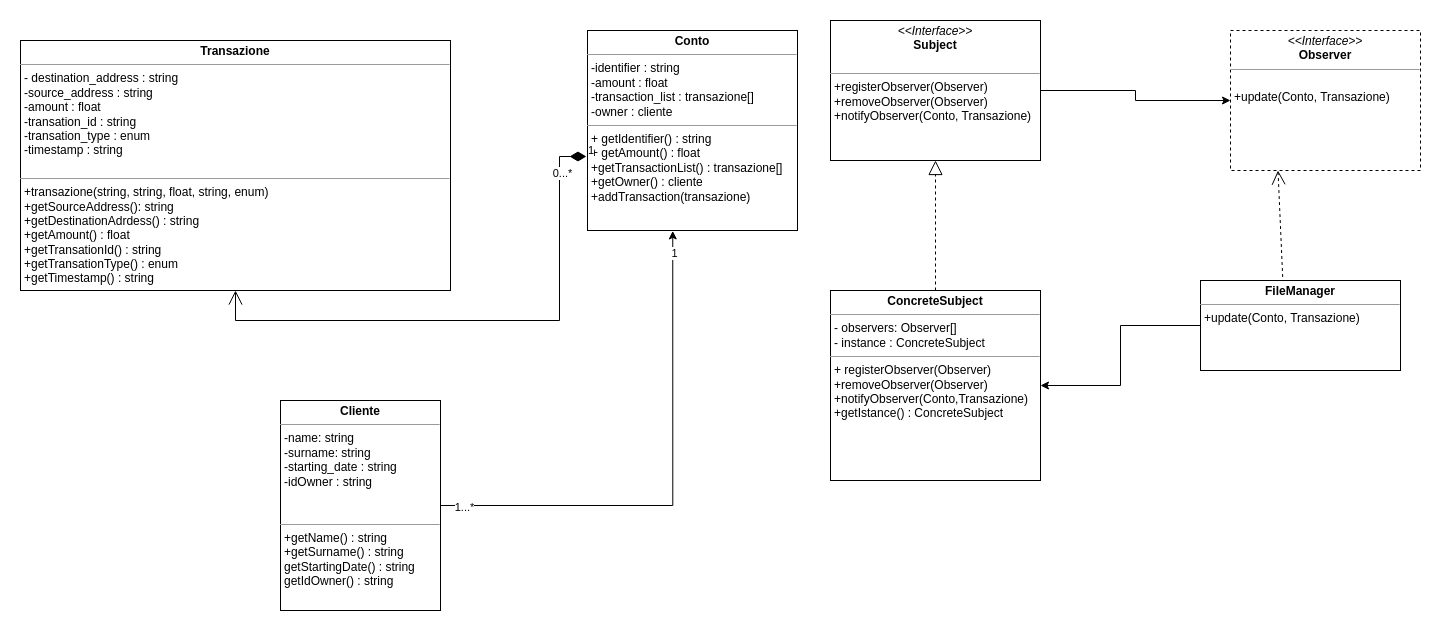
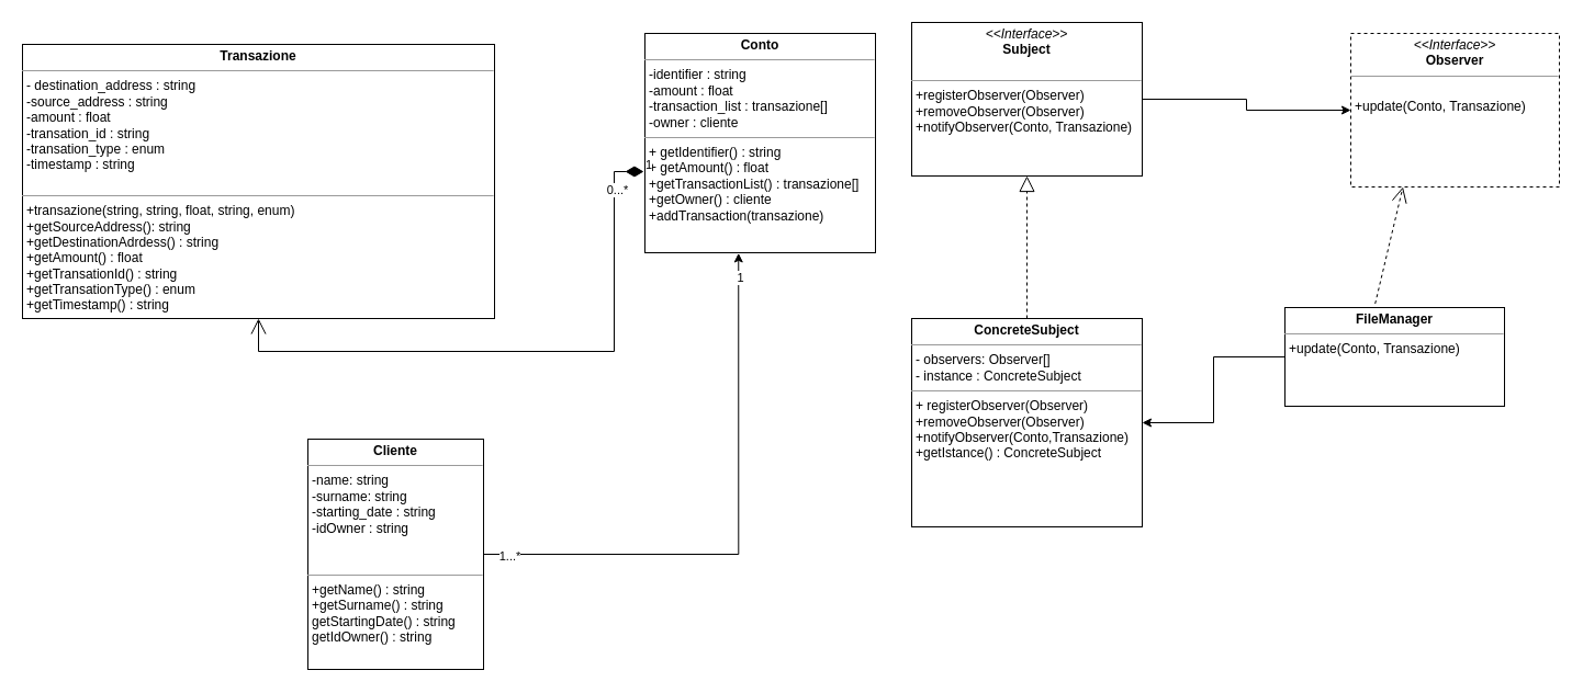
  <mxCell id="0" />
  <mxCell id="1" parent="0" />
  <mxCell id="2" value="&lt;p style=&quot;margin:0px;margin-top:4px;text-align:center;&quot;&gt;&lt;b&gt;Transazione&lt;/b&gt;&lt;/p&gt;&lt;hr size=&quot;1&quot;&gt;&lt;p style=&quot;margin:0px;margin-left:4px;&quot;&gt;- destination_address : string&lt;/p&gt;&lt;p style=&quot;margin:0px;margin-left:4px;&quot;&gt;-source_address : string&lt;/p&gt;&lt;p style=&quot;margin:0px;margin-left:4px;&quot;&gt;-amount : float&lt;/p&gt;&lt;p style=&quot;margin:0px;margin-left:4px;&quot;&gt;-transation_id : string&lt;/p&gt;&lt;p style=&quot;margin:0px;margin-left:4px;&quot;&gt;-transation_type : enum&lt;/p&gt;&lt;p style=&quot;margin:0px;margin-left:4px;&quot;&gt;-timestamp : string&lt;/p&gt;&lt;p style=&quot;margin:0px;margin-left:4px;&quot;&gt;&lt;br&gt;&lt;/p&gt;&lt;hr size=&quot;1&quot;&gt;&lt;p style=&quot;margin:0px;margin-left:4px;&quot;&gt;+transazione(string, string, float, string, enum)&lt;/p&gt;&lt;p style=&quot;margin:0px;margin-left:4px;&quot;&gt;+getSourceAddress(): string&lt;/p&gt;&lt;p style=&quot;margin:0px;margin-left:4px;&quot;&gt;+getDestinationAdrdess() : string&lt;/p&gt;&lt;p style=&quot;margin:0px;margin-left:4px;&quot;&gt;+getAmount() : float&lt;/p&gt;&lt;p style=&quot;margin:0px;margin-left:4px;&quot;&gt;+getTransationId() : string&amp;nbsp;&lt;/p&gt;&lt;p style=&quot;margin:0px;margin-left:4px;&quot;&gt;+getTransationType() : enum&lt;/p&gt;&lt;p style=&quot;margin:0px;margin-left:4px;&quot;&gt;+getTimestamp() : string&lt;/p&gt;" style="verticalAlign=top;align=left;overflow=fill;fontSize=12;fontFamily=Helvetica;html=1;" parent="1" vertex="1"><mxGeometry x="20" y="40" width="430" height="250" as="geometry" /></mxCell>
  <mxCell id="3" value="&lt;p style=&quot;margin:0px;margin-top:4px;text-align:center;&quot;&gt;&lt;b&gt;Conto&lt;/b&gt;&lt;/p&gt;&lt;hr size=&quot;1&quot;&gt;&lt;p style=&quot;margin:0px;margin-left:4px;&quot;&gt;-identifier : string&lt;/p&gt;&lt;p style=&quot;margin:0px;margin-left:4px;&quot;&gt;-amount : float&lt;/p&gt;&lt;p style=&quot;margin:0px;margin-left:4px;&quot;&gt;-transaction_list : transazione[]&lt;/p&gt;&lt;p style=&quot;margin:0px;margin-left:4px;&quot;&gt;-owner : cliente&lt;/p&gt;&lt;hr size=&quot;1&quot;&gt;&lt;p style=&quot;margin:0px;margin-left:4px;&quot;&gt;+ getIdentifier() : string&lt;/p&gt;&lt;p style=&quot;margin:0px;margin-left:4px;&quot;&gt;+ getAmount() : float&lt;/p&gt;&lt;p style=&quot;margin:0px;margin-left:4px;&quot;&gt;+getTransactionList() : transazione[]&lt;/p&gt;&lt;p style=&quot;margin:0px;margin-left:4px;&quot;&gt;+getOwner() : cliente&lt;/p&gt;&lt;p style=&quot;margin:0px;margin-left:4px;&quot;&gt;+addTransaction(transazione)&lt;/p&gt;&lt;p style=&quot;margin:0px;margin-left:4px;&quot;&gt;&lt;br&gt;&lt;/p&gt;" style="verticalAlign=top;align=left;overflow=fill;fontSize=12;fontFamily=Helvetica;html=1;" parent="1" vertex="1"><mxGeometry x="587" y="30" width="210" height="200" as="geometry" /></mxCell>
  <mxCell id="4" value="" style="edgeStyle=orthogonalEdgeStyle;rounded=0;orthogonalLoop=1;jettySize=auto;html=1;entryX=0.406;entryY=1.002;entryDx=0;entryDy=0;entryPerimeter=0;" parent="1" source="7" target="3" edge="1"><mxGeometry relative="1" as="geometry" /></mxCell>
  <mxCell id="5" value="1...*" style="edgeLabel;html=1;align=center;verticalAlign=middle;resizable=0;points=[];" parent="4" vertex="1" connectable="0"><mxGeometry x="-0.908" y="-1" relative="1" as="geometry"><mxPoint as="offset" /></mxGeometry></mxCell>
  <mxCell id="6" value="1" style="edgeLabel;html=1;align=center;verticalAlign=middle;resizable=0;points=[];" parent="4" vertex="1" connectable="0"><mxGeometry x="0.912" y="-1" relative="1" as="geometry"><mxPoint as="offset" /></mxGeometry></mxCell>
  <mxCell id="7" value="&lt;p style=&quot;margin:0px;margin-top:4px;text-align:center;&quot;&gt;&lt;b&gt;Cliente&lt;/b&gt;&lt;/p&gt;&lt;hr size=&quot;1&quot;&gt;&lt;p style=&quot;margin:0px;margin-left:4px;&quot;&gt;-name: string&lt;/p&gt;&lt;p style=&quot;margin:0px;margin-left:4px;&quot;&gt;-surname: string&amp;nbsp;&lt;/p&gt;&lt;p style=&quot;margin:0px;margin-left:4px;&quot;&gt;-starting_date : string&lt;/p&gt;&lt;p style=&quot;margin:0px;margin-left:4px;&quot;&gt;-idOwner : string&lt;/p&gt;&lt;p style=&quot;margin:0px;margin-left:4px;&quot;&gt;&lt;br&gt;&lt;/p&gt;&lt;p style=&quot;margin:0px;margin-left:4px;&quot;&gt;&lt;br&gt;&lt;/p&gt;&lt;hr size=&quot;1&quot;&gt;&lt;p style=&quot;margin:0px;margin-left:4px;&quot;&gt;+getName() : string&lt;/p&gt;&lt;p style=&quot;margin:0px;margin-left:4px;&quot;&gt;+getSurname() : string&lt;/p&gt;&lt;p style=&quot;margin:0px;margin-left:4px;&quot;&gt;getStartingDate() : string&lt;/p&gt;&lt;p style=&quot;margin:0px;margin-left:4px;&quot;&gt;getIdOwner() : string&lt;/p&gt;" style="verticalAlign=top;align=left;overflow=fill;fontSize=12;fontFamily=Helvetica;html=1;" parent="1" vertex="1"><mxGeometry x="280" y="400" width="160" height="210" as="geometry" /></mxCell>
  <mxCell id="8" value="1" style="endArrow=open;html=1;endSize=12;startArrow=diamondThin;startSize=14;startFill=1;edgeStyle=orthogonalEdgeStyle;align=left;verticalAlign=bottom;rounded=0;exitX=-0.005;exitY=0.63;exitDx=0;exitDy=0;exitPerimeter=0;" parent="1" source="3" target="2" edge="1"><mxGeometry x="-1" y="3" relative="1" as="geometry"><mxPoint x="110" y="460" as="sourcePoint" /><mxPoint x="270" y="460" as="targetPoint" /><Array as="points"><mxPoint x="559" y="320" /><mxPoint x="235" y="320" /></Array></mxGeometry></mxCell>
  <mxCell id="9" value="0...*" style="edgeLabel;html=1;align=center;verticalAlign=middle;resizable=0;points=[];" parent="8" vertex="1" connectable="0"><mxGeometry x="-0.842" y="2" relative="1" as="geometry"><mxPoint as="offset" /></mxGeometry></mxCell>
  <mxCell id="10" value="&lt;p style=&quot;margin:0px;margin-top:4px;text-align:center;&quot;&gt;&lt;i&gt;&amp;lt;&amp;lt;Interface&amp;gt;&amp;gt;&lt;/i&gt;&lt;br&gt;&lt;b&gt;Observer&lt;/b&gt;&lt;/p&gt;&lt;hr size=&quot;1&quot;&gt;&lt;p style=&quot;margin:0px;margin-left:4px;&quot;&gt;&lt;br&gt;&lt;/p&gt;&lt;p style=&quot;margin:0px;margin-left:4px;&quot;&gt;+update(Conto, Transazione)&lt;/p&gt;" style="verticalAlign=top;align=left;overflow=fill;fontSize=12;fontFamily=Helvetica;html=1;dashed=1;" parent="1" vertex="1"><mxGeometry x="1230" y="30" width="190" height="140" as="geometry" /></mxCell>
  <mxCell id="11" style="edgeStyle=orthogonalEdgeStyle;rounded=0;orthogonalLoop=1;jettySize=auto;html=1;entryX=0;entryY=0.5;entryDx=0;entryDy=0;" parent="1" source="12" target="10" edge="1"><mxGeometry relative="1" as="geometry" /></mxCell>
  <mxCell id="12" value="&lt;p style=&quot;margin:0px;margin-top:4px;text-align:center;&quot;&gt;&lt;i&gt;&amp;lt;&amp;lt;Interface&amp;gt;&amp;gt;&lt;/i&gt;&lt;br&gt;&lt;b&gt;Subject&lt;/b&gt;&lt;/p&gt;&lt;p style=&quot;margin:0px;margin-left:4px;&quot;&gt;&lt;br&gt;&lt;/p&gt;&lt;hr size=&quot;1&quot;&gt;&lt;p style=&quot;margin:0px;margin-left:4px;&quot;&gt;+registerObserver(Observer)&lt;/p&gt;&lt;p style=&quot;margin:0px;margin-left:4px;&quot;&gt;+removeObserver(Observer)&lt;/p&gt;&lt;p style=&quot;margin:0px;margin-left:4px;&quot;&gt;+notifyObserver(Conto, Transazione)&lt;/p&gt;" style="verticalAlign=top;align=left;overflow=fill;fontSize=12;fontFamily=Helvetica;html=1;" parent="1" vertex="1"><mxGeometry x="830" y="20" width="210" height="140" as="geometry" /></mxCell>
  <mxCell id="13" style="edgeStyle=orthogonalEdgeStyle;rounded=0;orthogonalLoop=1;jettySize=auto;html=1;exitX=0;exitY=0.5;exitDx=0;exitDy=0;" parent="1" source="14" target="16" edge="1"><mxGeometry relative="1" as="geometry" /></mxCell>
- <mxCell id="14" value="&lt;p style=&quot;margin:0px;margin-top:4px;text-align:center;&quot;&gt;&lt;b&gt;FileManager&lt;/b&gt;&lt;/p&gt;&lt;hr size=&quot;1&quot;&gt;&lt;p style=&quot;margin:0px;margin-left:4px;&quot;&gt;&lt;/p&gt;&lt;p style=&quot;margin:0px;margin-left:4px;&quot;&gt;+update(Conto, Transazione)&lt;/p&gt;" style="verticalAlign=top;align=left;overflow=fill;fontSize=12;fontFamily=Helvetica;html=1;" parent="1" vertex="1"><mxGeometry x="1200" y="280" width="200" height="90" as="geometry" /></mxCell>
+ <mxCell id="14" value="&lt;p style=&quot;margin:0px;margin-top:4px;text-align:center;&quot;&gt;&lt;b&gt;FileManager&lt;/b&gt;&lt;/p&gt;&lt;hr size=&quot;1&quot;&gt;&lt;p style=&quot;margin:0px;margin-left:4px;&quot;&gt;&lt;/p&gt;&lt;p style=&quot;margin:0px;margin-left:4px;&quot;&gt;+update(Conto, Transazione)&lt;/p&gt;" style="verticalAlign=top;align=left;overflow=fill;fontSize=12;fontFamily=Helvetica;html=1;" parent="1" vertex="1"><mxGeometry x="1170" y="280" width="200" height="90" as="geometry" /></mxCell>
  <mxCell id="15" value="" style="endArrow=open;dashed=1;endFill=0;endSize=12;html=1;rounded=0;entryX=0.25;entryY=1;entryDx=0;entryDy=0;exitX=0.411;exitY=-0.039;exitDx=0;exitDy=0;exitPerimeter=0;" parent="1" source="14" target="10" edge="1"><mxGeometry width="160" relative="1" as="geometry"><mxPoint x="1220" y="310" as="sourcePoint" /><mxPoint x="1000" y="370" as="targetPoint" /></mxGeometry></mxCell>
  <mxCell id="16" value="&lt;p style=&quot;margin:0px;margin-top:4px;text-align:center;&quot;&gt;&lt;b&gt;ConcreteSubject&lt;/b&gt;&lt;/p&gt;&lt;hr size=&quot;1&quot;&gt;&lt;p style=&quot;margin:0px;margin-left:4px;&quot;&gt;- observers: Observer[]&lt;/p&gt;&lt;p style=&quot;margin:0px;margin-left:4px;&quot;&gt;- instance : ConcreteSubject&lt;/p&gt;&lt;hr size=&quot;1&quot;&gt;&lt;p style=&quot;margin:0px;margin-left:4px;&quot;&gt;+ registerObserver(Observer)&lt;/p&gt;&lt;p style=&quot;margin:0px;margin-left:4px;&quot;&gt;+removeObserver(Observer)&lt;/p&gt;&lt;p style=&quot;margin:0px;margin-left:4px;&quot;&gt;+notifyObserver(Conto,Transazione)&lt;/p&gt;&lt;p style=&quot;margin:0px;margin-left:4px;&quot;&gt;+getIstance() : ConcreteSubject&lt;/p&gt;" style="verticalAlign=top;align=left;overflow=fill;fontSize=12;fontFamily=Helvetica;html=1;" parent="1" vertex="1"><mxGeometry x="830" y="290" width="210" height="190" as="geometry" /></mxCell>
  <mxCell id="17" value="" style="endArrow=block;dashed=1;endFill=0;endSize=12;html=1;rounded=0;exitX=0.5;exitY=0;exitDx=0;exitDy=0;" parent="1" source="16" target="12" edge="1"><mxGeometry width="160" relative="1" as="geometry"><mxPoint x="940" y="310" as="sourcePoint" /><mxPoint x="1100" y="310" as="targetPoint" /></mxGeometry></mxCell>
